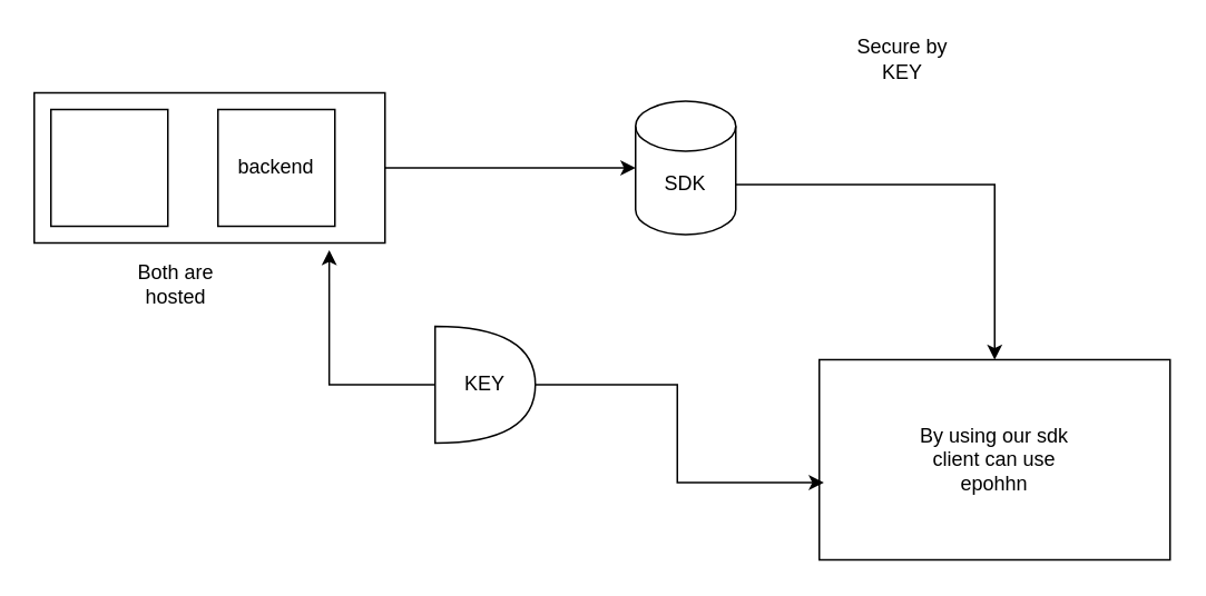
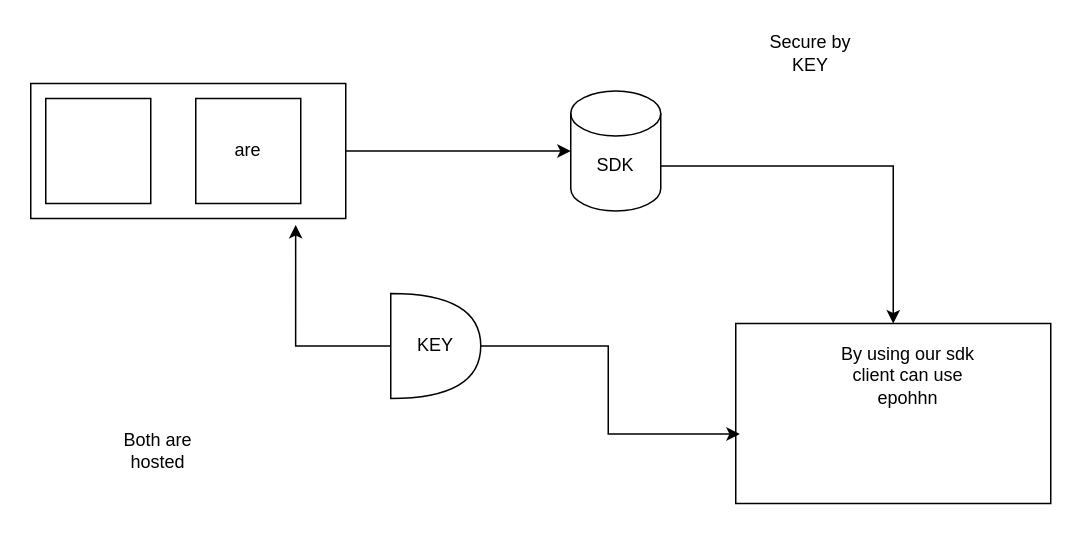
  <mxCell id="0" />
  <mxCell id="1" parent="0" />
  <mxCell id="2" style="edgeStyle=orthogonalEdgeStyle;rounded=0;orthogonalLoop=1;jettySize=auto;html=1;" edge="1" parent="1" source="3" target="9"><mxGeometry relative="1" as="geometry"><mxPoint x="410" y="100" as="targetPoint" /></mxGeometry></mxCell>
  <mxCell id="3" value="" style="rounded=0;whiteSpace=wrap;html=1;" vertex="1" parent="1"><mxGeometry x="20" y="55" width="210" height="90" as="geometry" /></mxCell>
  <mxCell id="4" value="" style="whiteSpace=wrap;html=1;aspect=fixed;" vertex="1" parent="1"><mxGeometry x="30" y="65" width="70" height="70" as="geometry" /></mxCell>
  <mxCell id="5" value="" style="whiteSpace=wrap;html=1;aspect=fixed;" vertex="1" parent="1"><mxGeometry x="130" y="65" width="70" height="70" as="geometry" /></mxCell>
- <mxCell id="6" value="backend" style="text;html=1;strokeColor=none;fillColor=none;align=center;verticalAlign=middle;whiteSpace=wrap;rounded=0;" vertex="1" parent="1"><mxGeometry x="135" y="85" width="60" height="30" as="geometry" /></mxCell>
- <mxCell id="7" value="Both are hosted" style="text;html=1;strokeColor=none;fillColor=none;align=center;verticalAlign=middle;whiteSpace=wrap;rounded=0;" vertex="1" parent="1"><mxGeometry x="75" y="155" width="60" height="30" as="geometry" /></mxCell>
+ <mxCell id="6" value="are" style="text;html=1;strokeColor=none;fillColor=none;align=center;verticalAlign=middle;whiteSpace=wrap;rounded=0;" vertex="1" parent="1"><mxGeometry x="135" y="85" width="60" height="30" as="geometry" /></mxCell>
+ <mxCell id="7" value="Both are hosted" style="text;html=1;strokeColor=none;fillColor=none;align=center;verticalAlign=middle;whiteSpace=wrap;rounded=0;" vertex="1" parent="1"><mxGeometry x="75" y="285" width="60" height="30" as="geometry" /></mxCell>
  <mxCell id="8" value="" style="rounded=0;whiteSpace=wrap;html=1;" vertex="1" parent="1"><mxGeometry x="490" y="215" width="210" height="120" as="geometry" /></mxCell>
  <mxCell id="9" value="" style="shape=cylinder3;whiteSpace=wrap;html=1;boundedLbl=1;backgroundOutline=1;size=15;" vertex="1" parent="1"><mxGeometry x="380" y="60" width="60" height="80" as="geometry" /></mxCell>
  <mxCell id="10" style="edgeStyle=orthogonalEdgeStyle;rounded=0;orthogonalLoop=1;jettySize=auto;html=1;entryX=0.5;entryY=0;entryDx=0;entryDy=0;" edge="1" parent="1" source="11" target="8"><mxGeometry relative="1" as="geometry" /></mxCell>
  <mxCell id="11" value="SDK" style="text;html=1;strokeColor=none;fillColor=none;align=center;verticalAlign=middle;whiteSpace=wrap;rounded=0;" vertex="1" parent="1"><mxGeometry x="380" y="95" width="60" height="30" as="geometry" /></mxCell>
- <mxCell id="12" value="By using our sdk client can use epohhn" style="text;html=1;strokeColor=none;fillColor=none;align=center;verticalAlign=middle;whiteSpace=wrap;rounded=0;" vertex="1" parent="1"><mxGeometry x="545" y="260" width="100" height="30" as="geometry" /></mxCell>
+ <mxCell id="12" value="By using our sdk client can use epohhn" style="text;html=1;strokeColor=none;fillColor=none;align=center;verticalAlign=middle;whiteSpace=wrap;rounded=0;" vertex="1" parent="1"><mxGeometry x="555" y="235" width="100" height="30" as="geometry" /></mxCell>
  <mxCell id="13" value="Secure by KEY" style="text;html=1;strokeColor=none;fillColor=none;align=center;verticalAlign=middle;whiteSpace=wrap;rounded=0;" vertex="1" parent="1"><mxGeometry x="510" y="20" width="60" height="30" as="geometry" /></mxCell>
  <mxCell id="14" value="" style="shape=or;whiteSpace=wrap;html=1;" vertex="1" parent="1"><mxGeometry x="260" y="195" width="60" height="70" as="geometry" /></mxCell>
  <mxCell id="15" value="KEY" style="text;html=1;strokeColor=none;fillColor=none;align=center;verticalAlign=middle;whiteSpace=wrap;rounded=0;" vertex="1" parent="1"><mxGeometry x="260" y="215" width="60" height="30" as="geometry" /></mxCell>
  <mxCell id="16" style="edgeStyle=orthogonalEdgeStyle;rounded=0;orthogonalLoop=1;jettySize=auto;html=1;entryX=0.841;entryY=1.048;entryDx=0;entryDy=0;entryPerimeter=0;" edge="1" parent="1" source="15" target="3"><mxGeometry relative="1" as="geometry" /></mxCell>
  <mxCell id="17" style="edgeStyle=orthogonalEdgeStyle;rounded=0;orthogonalLoop=1;jettySize=auto;html=1;entryX=0.013;entryY=0.614;entryDx=0;entryDy=0;entryPerimeter=0;" edge="1" parent="1" source="14" target="8"><mxGeometry relative="1" as="geometry" /></mxCell>
